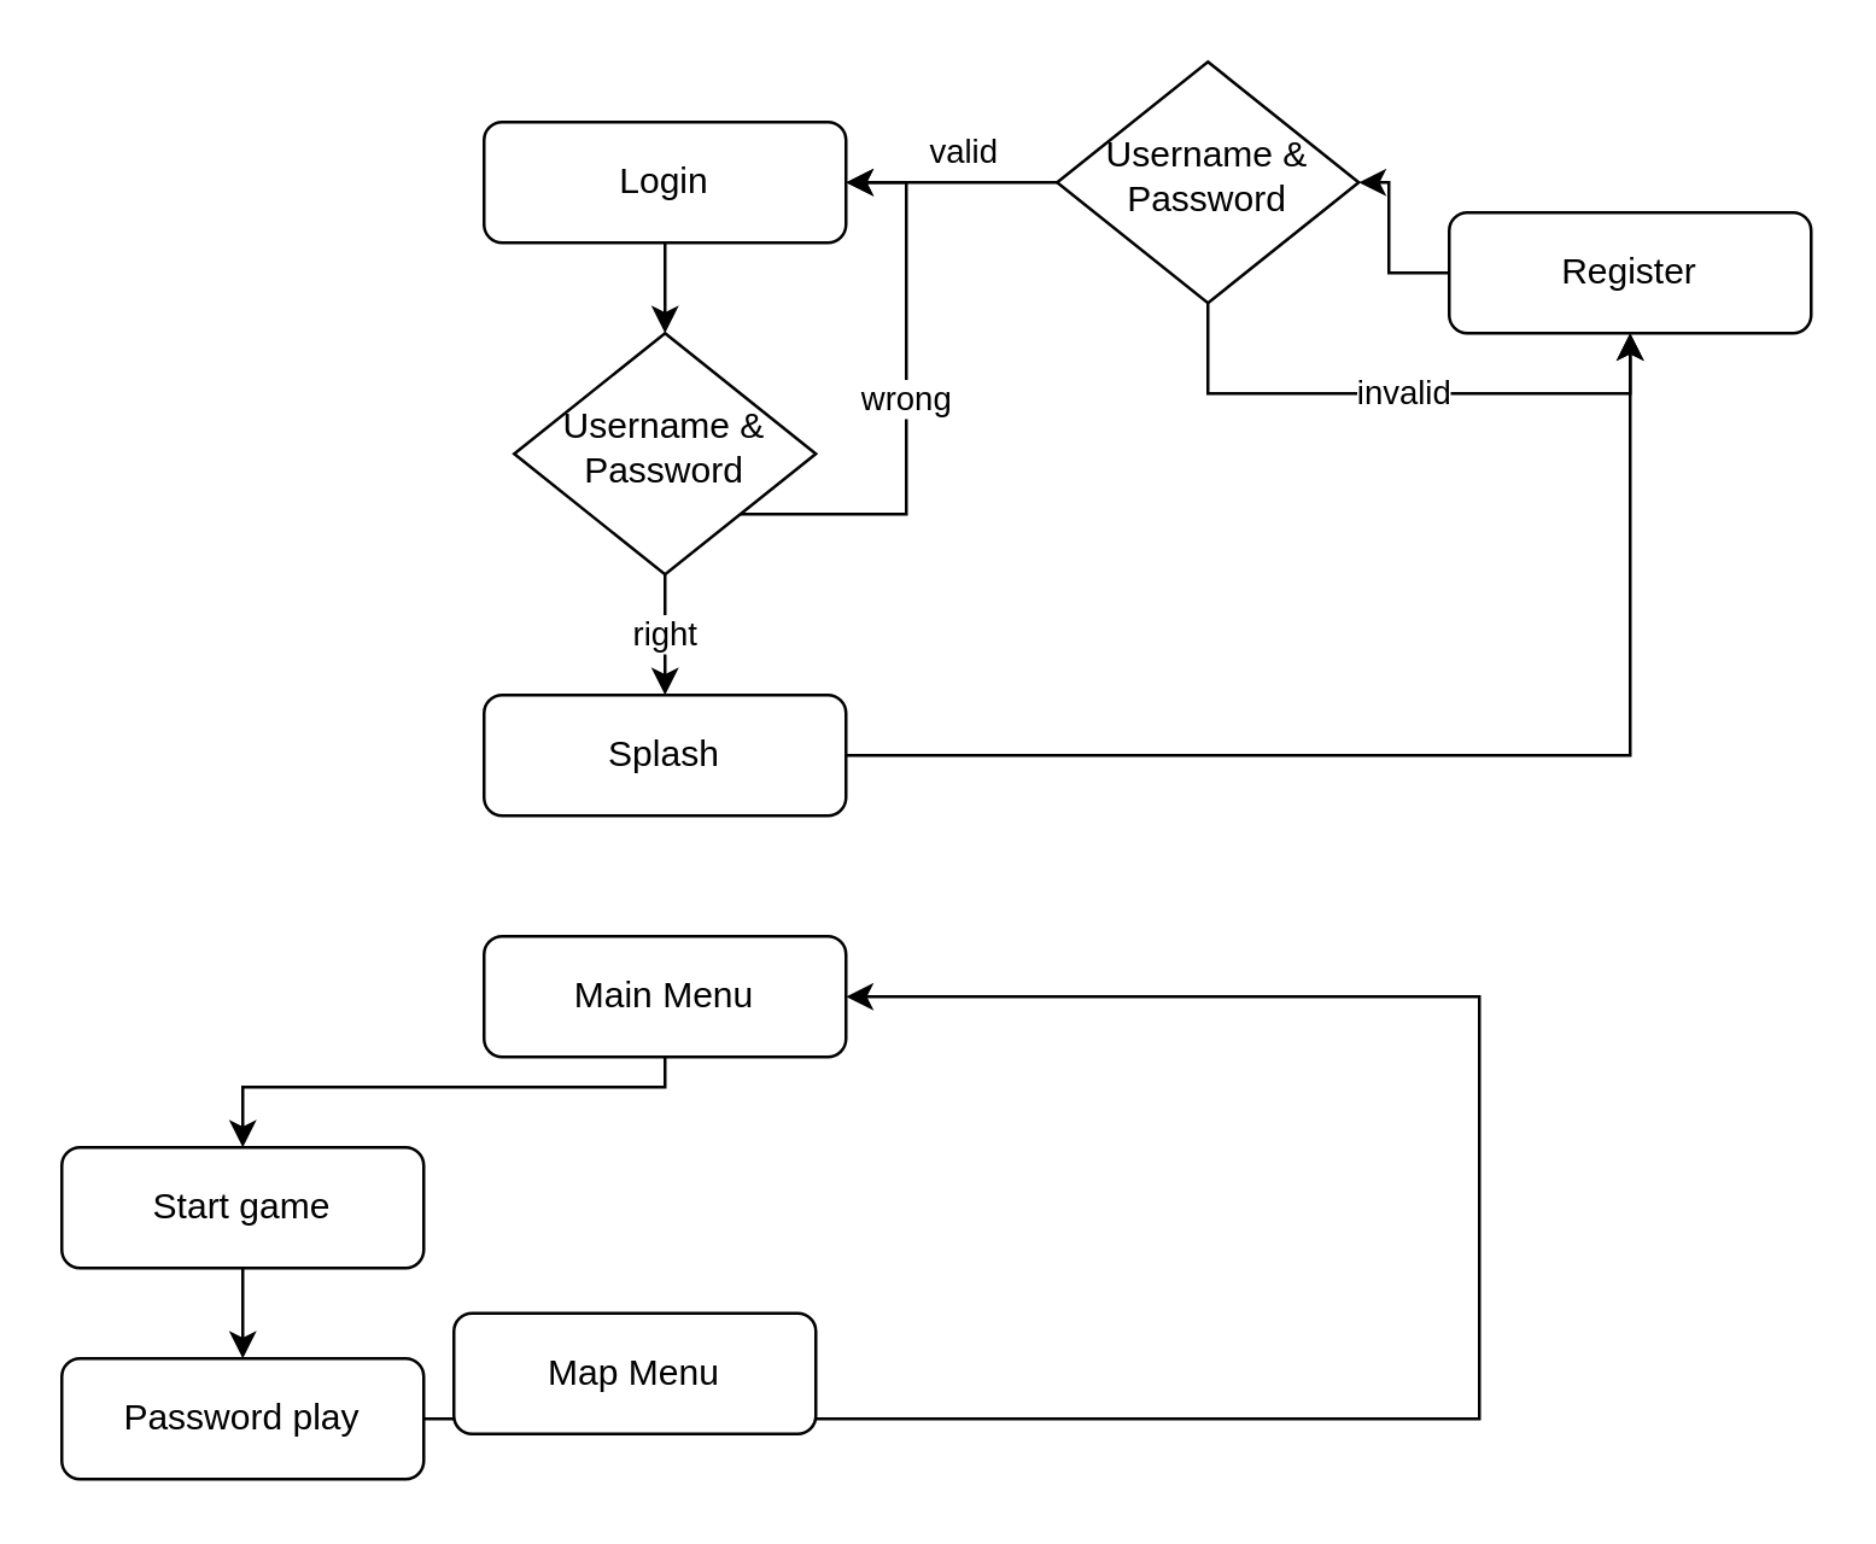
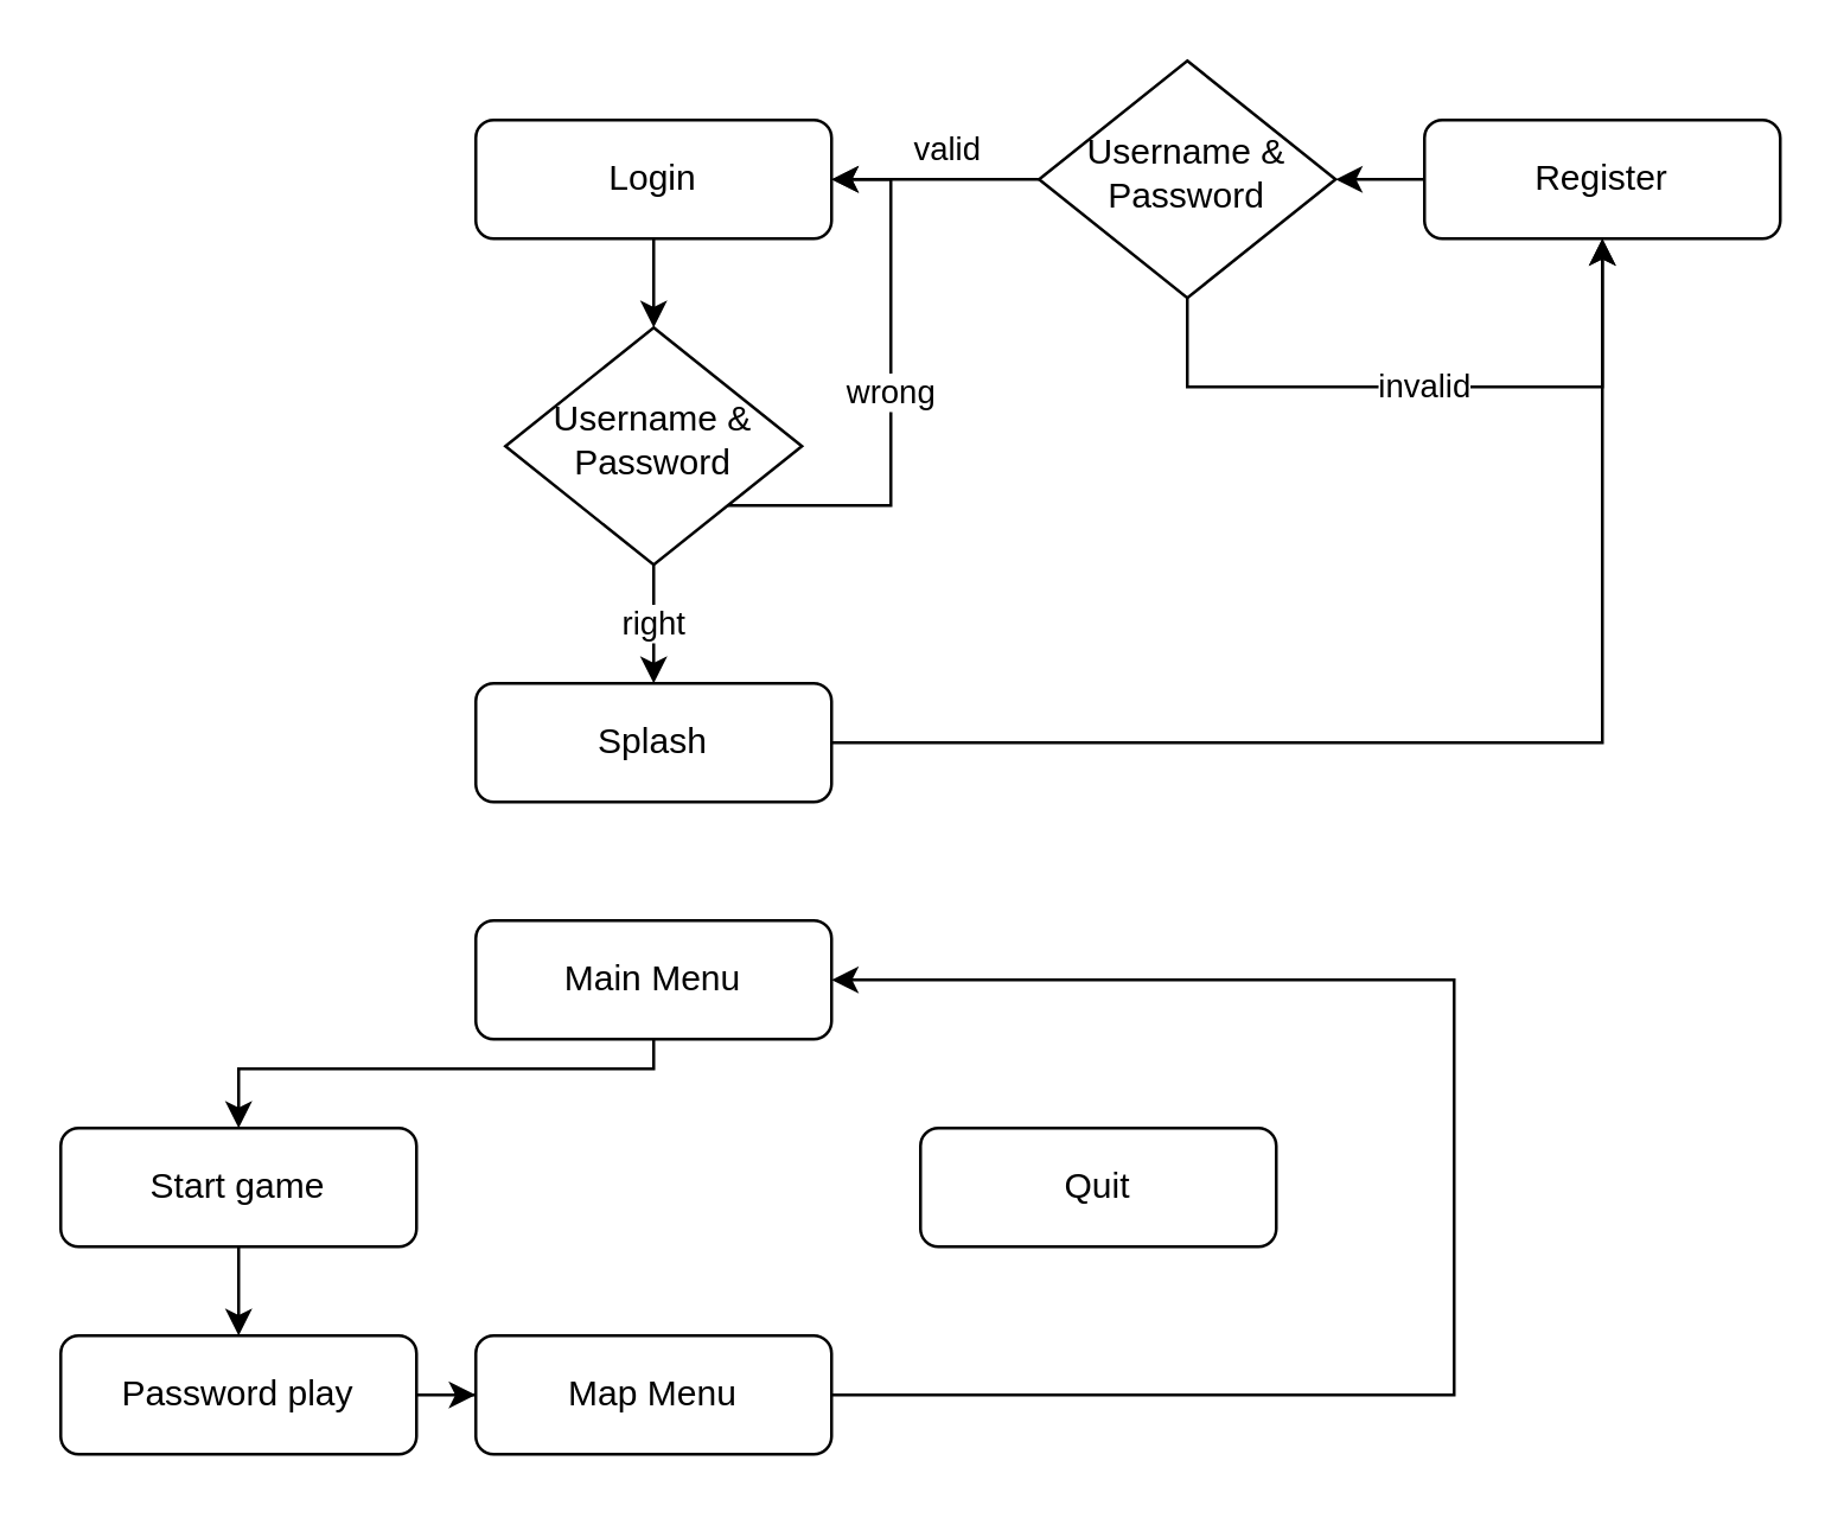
  <mxCell id="0" />
  <mxCell id="1" parent="0" />
  <mxCell id="2" style="edgeStyle=orthogonalEdgeStyle;rounded=0;orthogonalLoop=1;jettySize=auto;html=1;" edge="1" parent="1" source="3" target="6"><mxGeometry relative="1" as="geometry" /></mxCell>
  <mxCell id="3" value="Login" style="rounded=1;whiteSpace=wrap;html=1;fontSize=12;glass=0;strokeWidth=1;shadow=0;" parent="1" vertex="1"><mxGeometry x="160" y="40" width="120" height="40" as="geometry" /></mxCell>
  <mxCell id="4" value="wrong" style="edgeStyle=orthogonalEdgeStyle;rounded=0;orthogonalLoop=1;jettySize=auto;html=1;entryX=1;entryY=0.5;entryDx=0;entryDy=0;" edge="1" parent="1" source="6" target="3"><mxGeometry relative="1" as="geometry"><Array as="points"><mxPoint x="300" y="170" /><mxPoint x="300" y="60" /></Array></mxGeometry></mxCell>
  <mxCell id="5" value="right" style="edgeStyle=orthogonalEdgeStyle;rounded=0;orthogonalLoop=1;jettySize=auto;html=1;entryX=0.5;entryY=0;entryDx=0;entryDy=0;" edge="1" parent="1" source="6" target="13"><mxGeometry relative="1" as="geometry"><mxPoint x="220" y="240" as="targetPoint" /></mxGeometry></mxCell>
  <mxCell id="6" value="Username &amp;amp; Password" style="rhombus;whiteSpace=wrap;html=1;shadow=0;fontFamily=Helvetica;fontSize=12;align=center;strokeWidth=1;spacing=6;spacingTop=-4;" parent="1" vertex="1"><mxGeometry x="170" y="110" width="100" height="80" as="geometry" /></mxCell>
  <mxCell id="7" style="edgeStyle=orthogonalEdgeStyle;rounded=0;orthogonalLoop=1;jettySize=auto;html=1;entryX=1;entryY=0.5;entryDx=0;entryDy=0;" edge="1" parent="1" source="8" target="11"><mxGeometry relative="1" as="geometry" /></mxCell>
- <mxCell id="8" value="Register" style="rounded=1;whiteSpace=wrap;html=1;fontSize=12;glass=0;strokeWidth=1;shadow=0;" vertex="1" parent="1"><mxGeometry x="480" y="70" width="120" height="40" as="geometry" /></mxCell>
+ <mxCell id="8" value="Register" style="rounded=1;whiteSpace=wrap;html=1;fontSize=12;glass=0;strokeWidth=1;shadow=0;" vertex="1" parent="1"><mxGeometry x="480" y="40" width="120" height="40" as="geometry" /></mxCell>
  <mxCell id="9" value="valid" style="edgeStyle=orthogonalEdgeStyle;rounded=0;orthogonalLoop=1;jettySize=auto;html=1;entryX=1;entryY=0.5;entryDx=0;entryDy=0;" edge="1" parent="1" source="11" target="3"><mxGeometry x="-0.111" y="-10" relative="1" as="geometry"><mxPoint as="offset" /></mxGeometry></mxCell>
  <mxCell id="10" value="invalid" style="edgeStyle=orthogonalEdgeStyle;rounded=0;orthogonalLoop=1;jettySize=auto;html=1;entryX=0.5;entryY=1;entryDx=0;entryDy=0;" edge="1" parent="1" source="11" target="8"><mxGeometry relative="1" as="geometry"><Array as="points"><mxPoint x="400" y="130" /><mxPoint x="540" y="130" /></Array></mxGeometry></mxCell>
  <mxCell id="11" value="Username &amp;amp; Password" style="rhombus;whiteSpace=wrap;html=1;shadow=0;fontFamily=Helvetica;fontSize=12;align=center;strokeWidth=1;spacing=6;spacingTop=-4;" vertex="1" parent="1"><mxGeometry x="350" y="20" width="100" height="80" as="geometry" /></mxCell>
  <mxCell id="12" style="edgeStyle=orthogonalEdgeStyle;rounded=0;orthogonalLoop=1;jettySize=auto;html=1;" edge="1" parent="1" source="13" target="8"><mxGeometry relative="1" as="geometry" /></mxCell>
  <mxCell id="13" value="Splash&lt;br&gt;" style="rounded=1;whiteSpace=wrap;html=1;fontSize=12;glass=0;strokeWidth=1;shadow=0;" vertex="1" parent="1"><mxGeometry x="160" y="230" width="120" height="40" as="geometry" /></mxCell>
  <mxCell id="14" style="edgeStyle=orthogonalEdgeStyle;rounded=0;orthogonalLoop=1;jettySize=auto;html=1;exitX=0.5;exitY=1;exitDx=0;exitDy=0;" edge="1" parent="1" source="15" target="17"><mxGeometry relative="1" as="geometry"><Array as="points"><mxPoint x="220" y="360" /><mxPoint x="80" y="360" /></Array></mxGeometry></mxCell>
  <mxCell id="15" value="Main Menu" style="rounded=1;whiteSpace=wrap;html=1;fontSize=12;glass=0;strokeWidth=1;shadow=0;" vertex="1" parent="1"><mxGeometry x="160" y="310" width="120" height="40" as="geometry" /></mxCell>
  <mxCell id="16" style="edgeStyle=orthogonalEdgeStyle;rounded=0;orthogonalLoop=1;jettySize=auto;html=1;" edge="1" parent="1" source="17" target="20"><mxGeometry relative="1" as="geometry" /></mxCell>
  <mxCell id="17" value="Start game" style="rounded=1;whiteSpace=wrap;html=1;fontSize=12;glass=0;strokeWidth=1;shadow=0;" vertex="1" parent="1"><mxGeometry x="20" y="380" width="120" height="40" as="geometry" /></mxCell>
+ <mxCell id="18" value="Quit" style="rounded=1;whiteSpace=wrap;html=1;fontSize=12;glass=0;strokeWidth=1;shadow=0;" vertex="1" parent="1"><mxGeometry x="310" y="380" width="120" height="40" as="geometry" /></mxCell>
  <mxCell id="19" style="edgeStyle=orthogonalEdgeStyle;rounded=0;orthogonalLoop=1;jettySize=auto;html=1;entryX=0;entryY=0.5;entryDx=0;entryDy=0;" edge="1" parent="1" source="20" target="22"><mxGeometry relative="1" as="geometry" /></mxCell>
  <mxCell id="20" value="Password play" style="rounded=1;whiteSpace=wrap;html=1;fontSize=12;glass=0;strokeWidth=1;shadow=0;" vertex="1" parent="1"><mxGeometry x="20" y="450" width="120" height="40" as="geometry" /></mxCell>
  <mxCell id="21" style="edgeStyle=orthogonalEdgeStyle;rounded=0;orthogonalLoop=1;jettySize=auto;html=1;entryX=1;entryY=0.5;entryDx=0;entryDy=0;" edge="1" parent="1" source="22" target="15"><mxGeometry relative="1" as="geometry"><Array as="points"><mxPoint x="490" y="470" /><mxPoint x="490" y="330" /></Array></mxGeometry></mxCell>
- <mxCell id="22" value="Map Menu" style="rounded=1;whiteSpace=wrap;html=1;fontSize=12;glass=0;strokeWidth=1;shadow=0;" vertex="1" parent="1"><mxGeometry x="150" y="435" width="120" height="40" as="geometry" /></mxCell>
+ <mxCell id="22" value="Map Menu" style="rounded=1;whiteSpace=wrap;html=1;fontSize=12;glass=0;strokeWidth=1;shadow=0;" vertex="1" parent="1"><mxGeometry x="160" y="450" width="120" height="40" as="geometry" /></mxCell>
